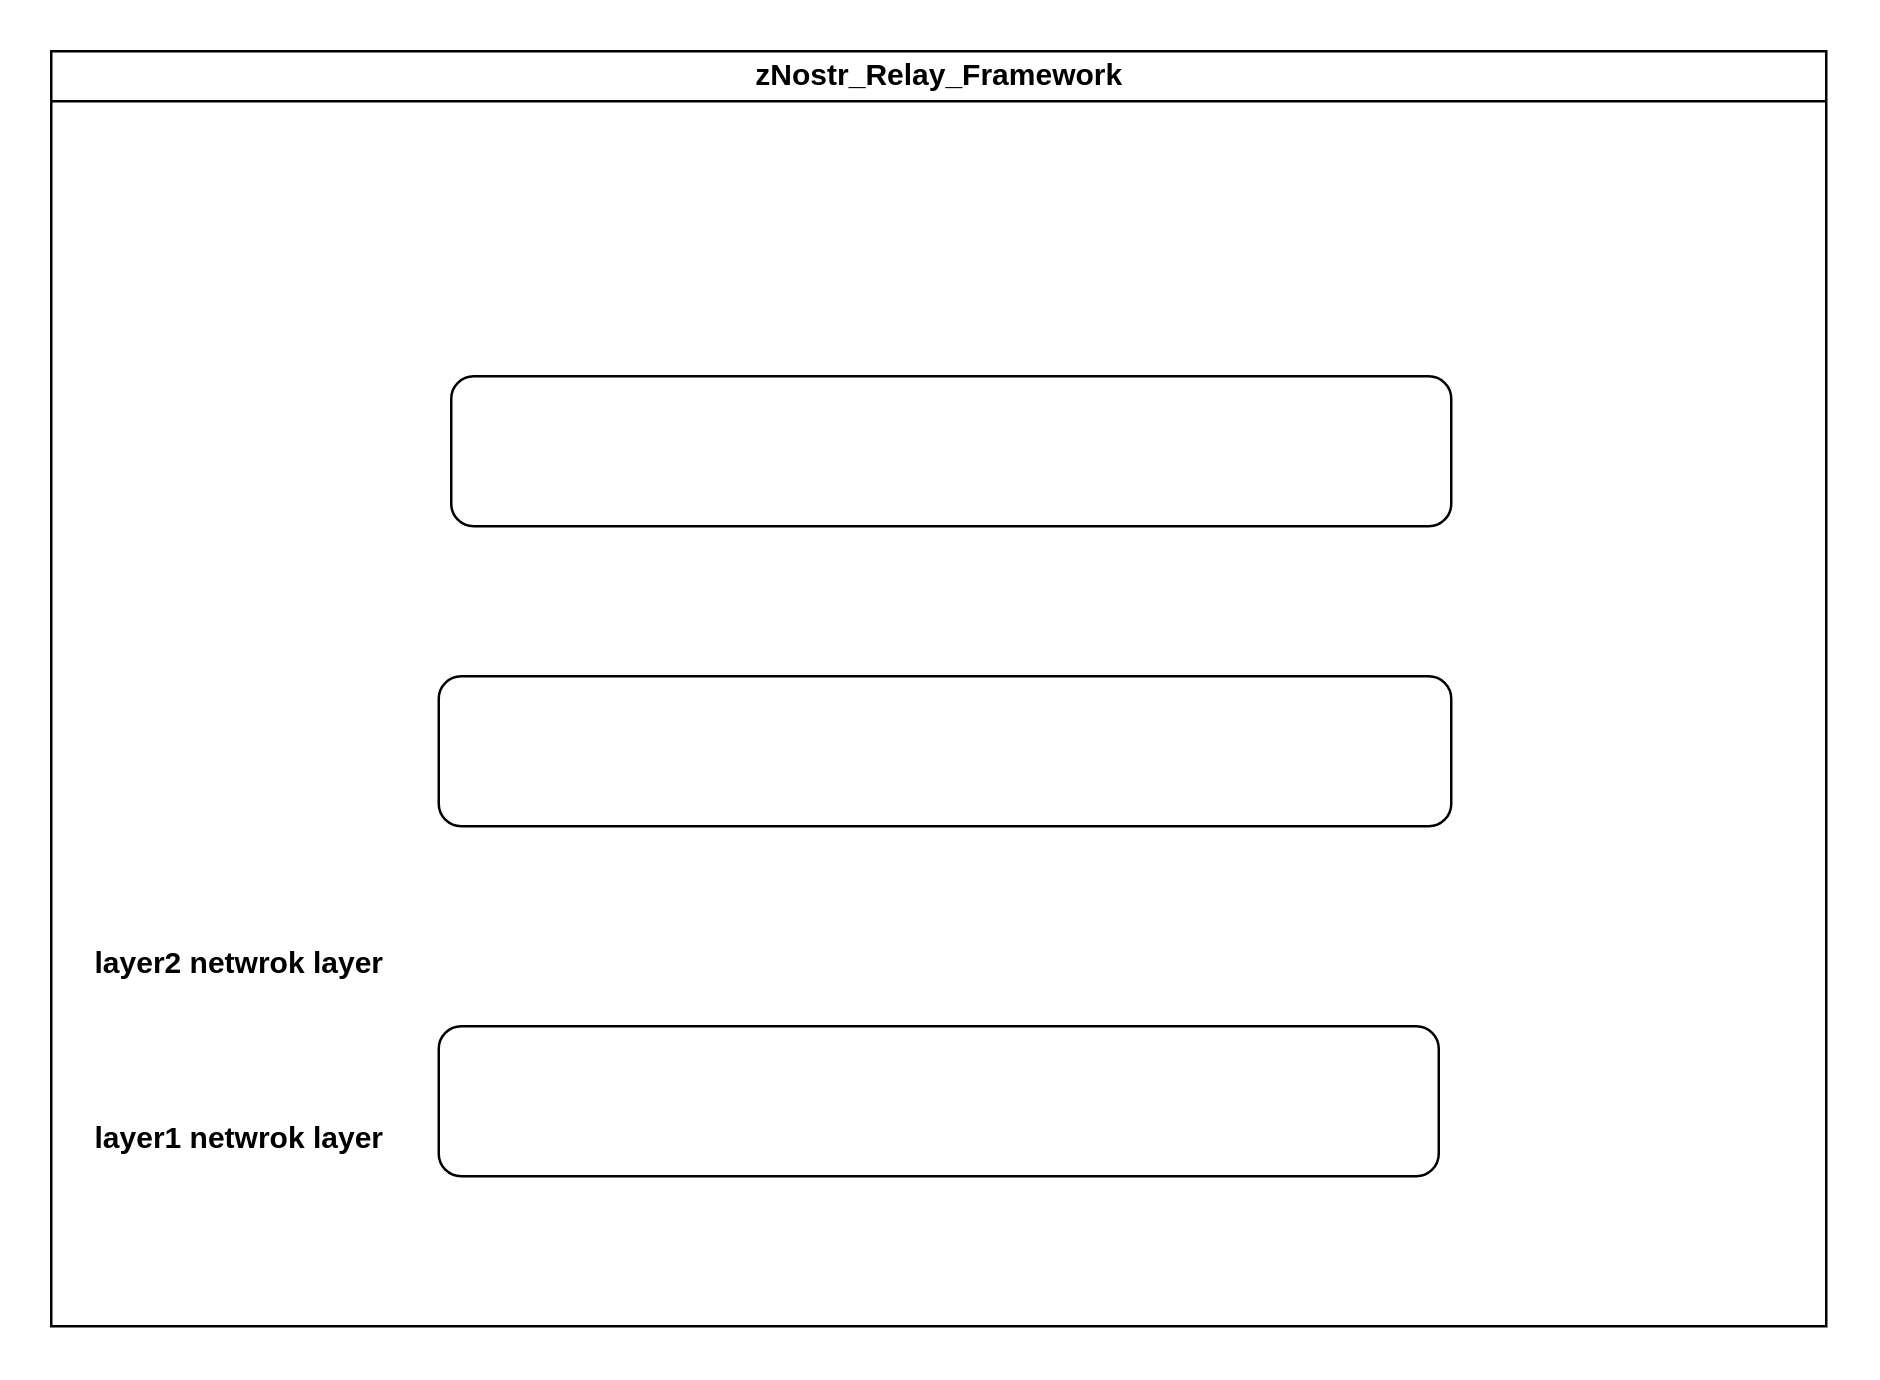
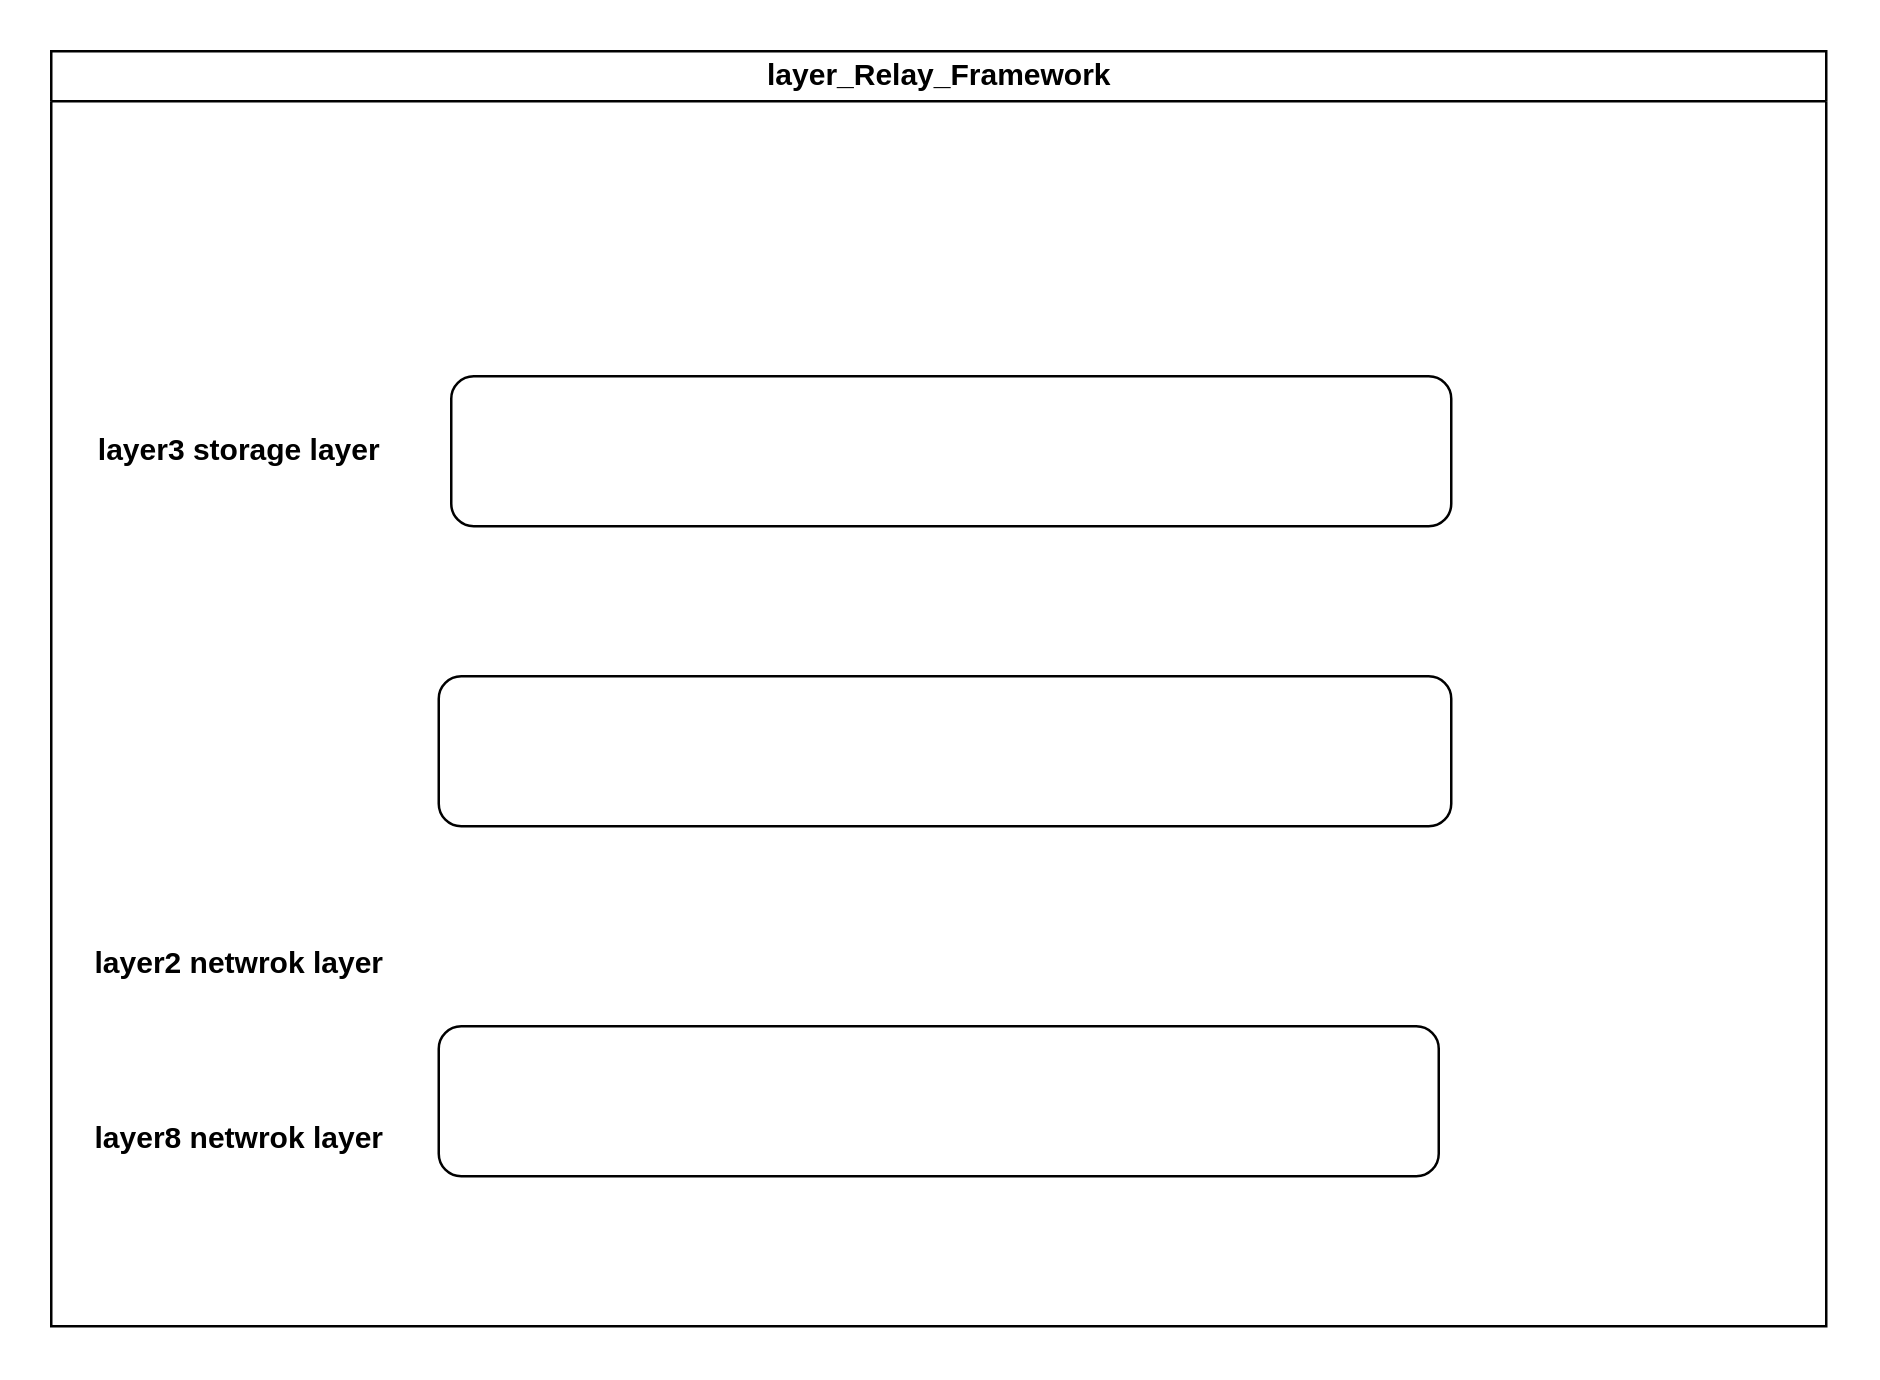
  <mxCell id="0" />
  <mxCell id="1" parent="0" />
- <mxCell id="2" value="zNostr_Relay_Framework" style="swimlane;html=1;startSize=20;horizontal=1;containerType=tree;glass=0;" parent="1" vertex="1"><mxGeometry x="20" y="20" width="710" height="510" as="geometry" /></mxCell>
+ <mxCell id="2" value="layer_Relay_Framework" style="swimlane;html=1;startSize=20;horizontal=1;containerType=tree;glass=0;" parent="1" vertex="1"><mxGeometry x="20" y="20" width="710" height="510" as="geometry" /></mxCell>
  <mxCell id="3" value="" style="rounded=1;whiteSpace=wrap;html=1;" vertex="1" parent="2"><mxGeometry x="155" y="390" width="400" height="60" as="geometry" /></mxCell>
  <mxCell id="4" value="" style="rounded=1;whiteSpace=wrap;html=1;" vertex="1" parent="2"><mxGeometry x="155" y="250" width="405" height="60" as="geometry" /></mxCell>
  <mxCell id="5" value="" style="rounded=1;whiteSpace=wrap;html=1;" vertex="1" parent="2"><mxGeometry x="160" y="130" width="400" height="60" as="geometry" /></mxCell>
- <mxCell id="6" value="layer1 netwrok layer" style="text;html=1;align=center;verticalAlign=middle;resizable=0;points=[];autosize=1;strokeColor=none;fillColor=none;fontStyle=1" vertex="1" parent="2"><mxGeometry x="5" y="420" width="140" height="30" as="geometry" /></mxCell>
+ <mxCell id="6" value="layer8 netwrok layer" style="text;html=1;align=center;verticalAlign=middle;resizable=0;points=[];autosize=1;strokeColor=none;fillColor=none;fontStyle=1" vertex="1" parent="2"><mxGeometry x="5" y="420" width="140" height="30" as="geometry" /></mxCell>
  <mxCell id="7" value="layer2 netwrok layer" style="text;html=1;align=center;verticalAlign=middle;resizable=0;points=[];autosize=1;strokeColor=none;fillColor=none;fontStyle=1" vertex="1" parent="2"><mxGeometry x="5" y="350" width="140" height="30" as="geometry" /></mxCell>
+ <mxCell id="8" value="layer3 storage layer" style="text;html=1;align=center;verticalAlign=middle;resizable=0;points=[];autosize=1;strokeColor=none;fillColor=none;fontStyle=1" vertex="1" parent="2"><mxGeometry x="5" y="145" width="140" height="30" as="geometry" /></mxCell>
